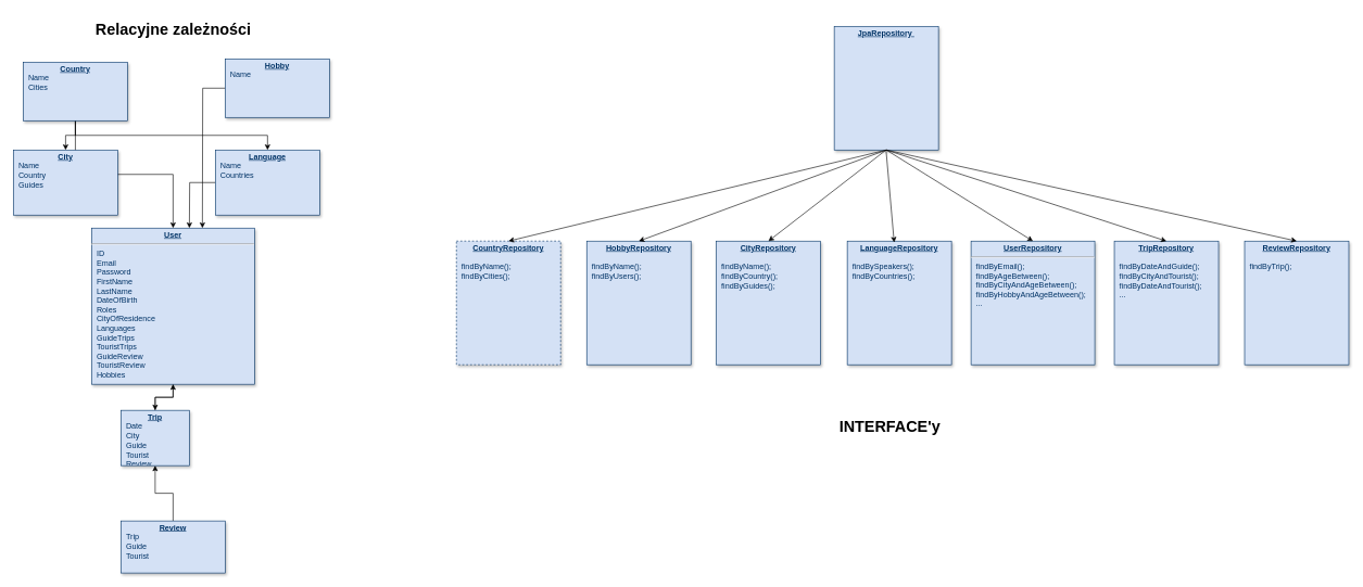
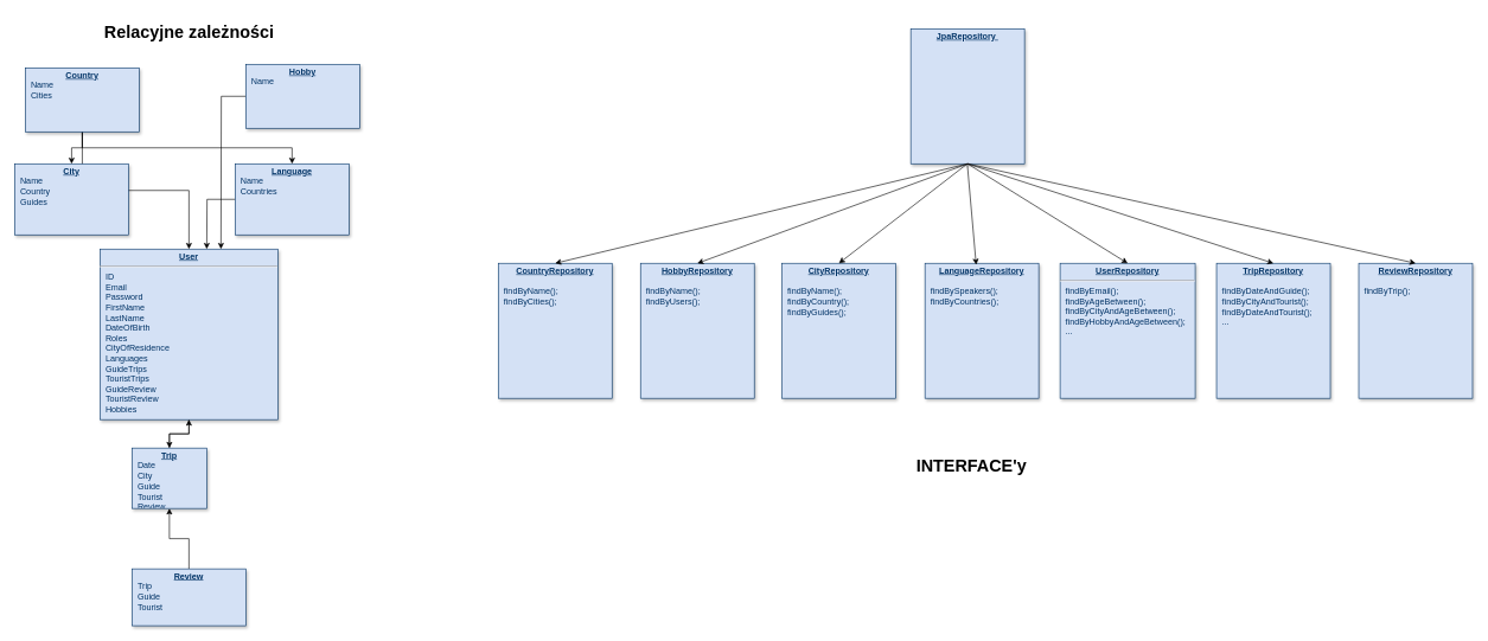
  <mxCell id="0" />
  <mxCell id="1" parent="0" />
  <mxCell id="2" value="" style="edgeStyle=orthogonalEdgeStyle;rounded=0;orthogonalLoop=1;jettySize=auto;html=1;" parent="1" source="3" target="12" edge="1"><mxGeometry relative="1" as="geometry" /></mxCell>
  <mxCell id="3" value="&lt;p style=&quot;margin: 0px ; margin-top: 4px ; text-align: center ; text-decoration: underline&quot;&gt;&lt;strong&gt;User&lt;/strong&gt;&lt;/p&gt;&lt;hr&gt;&lt;p style=&quot;margin: 0px ; margin-left: 8px&quot;&gt;ID&lt;/p&gt;&lt;p style=&quot;margin: 0px ; margin-left: 8px&quot;&gt;Email&lt;/p&gt;&lt;p style=&quot;margin: 0px ; margin-left: 8px&quot;&gt;Password&lt;/p&gt;&lt;p style=&quot;margin: 0px ; margin-left: 8px&quot;&gt;FirstName&lt;/p&gt;&lt;p style=&quot;margin: 0px ; margin-left: 8px&quot;&gt;LastName&lt;/p&gt;&lt;p style=&quot;margin: 0px ; margin-left: 8px&quot;&gt;DateOfBirth&lt;/p&gt;&lt;p style=&quot;margin: 0px ; margin-left: 8px&quot;&gt;Roles&lt;/p&gt;&lt;p style=&quot;margin: 0px ; margin-left: 8px&quot;&gt;CityOfResidence&lt;br&gt;&lt;/p&gt;&lt;p style=&quot;margin: 0px ; margin-left: 8px&quot;&gt;Languages&lt;/p&gt;&lt;p style=&quot;margin: 0px ; margin-left: 8px&quot;&gt;GuideTrips&lt;/p&gt;&lt;p style=&quot;margin: 0px ; margin-left: 8px&quot;&gt;TouristTrips&lt;/p&gt;&lt;p style=&quot;margin: 0px ; margin-left: 8px&quot;&gt;GuideReview&lt;/p&gt;&lt;p style=&quot;margin: 0px ; margin-left: 8px&quot;&gt;TouristReview&lt;/p&gt;&lt;p style=&quot;margin: 0px ; margin-left: 8px&quot;&gt;Hobbies&lt;/p&gt;&lt;p style=&quot;margin: 0px ; margin-left: 8px&quot;&gt;&lt;br&gt;&lt;/p&gt;" style="verticalAlign=top;align=left;overflow=fill;fontSize=12;fontFamily=Helvetica;html=1;strokeColor=#003366;shadow=1;fillColor=#D4E1F5;fontColor=#003366" parent="1" vertex="1"><mxGeometry x="140" y="350" width="250" height="240" as="geometry" /></mxCell>
  <mxCell id="4" style="edgeStyle=orthogonalEdgeStyle;rounded=0;orthogonalLoop=1;jettySize=auto;html=1;exitX=0.5;exitY=1;exitDx=0;exitDy=0;entryX=0.5;entryY=0;entryDx=0;entryDy=0;" parent="1" source="7" target="8" edge="1"><mxGeometry relative="1" as="geometry" /></mxCell>
  <mxCell id="5" style="edgeStyle=orthogonalEdgeStyle;rounded=0;orthogonalLoop=1;jettySize=auto;html=1;entryX=0.5;entryY=0;entryDx=0;entryDy=0;" parent="1" source="7" target="3" edge="1"><mxGeometry relative="1" as="geometry" /></mxCell>
  <mxCell id="6" style="edgeStyle=orthogonalEdgeStyle;rounded=0;orthogonalLoop=1;jettySize=auto;html=1;exitX=0.5;exitY=1;exitDx=0;exitDy=0;entryX=0.5;entryY=0;entryDx=0;entryDy=0;" parent="1" source="7" target="14" edge="1"><mxGeometry relative="1" as="geometry" /></mxCell>
  <mxCell id="7" value="&lt;p style=&quot;margin: 0px ; margin-top: 4px ; text-align: center ; text-decoration: underline&quot;&gt;&lt;b&gt;Country&lt;/b&gt;&lt;/p&gt;&lt;p style=&quot;margin: 0px ; margin-left: 8px&quot;&gt;Name&amp;nbsp;&lt;/p&gt;&lt;p style=&quot;margin: 0px ; margin-left: 8px&quot;&gt;Cities&lt;/p&gt;" style="verticalAlign=top;align=left;overflow=fill;fontSize=12;fontFamily=Helvetica;html=1;strokeColor=#003366;shadow=1;fillColor=#D4E1F5;fontColor=#003366" parent="1" vertex="1"><mxGeometry x="35" y="95" width="160" height="90" as="geometry" /></mxCell>
  <mxCell id="8" value="&lt;p style=&quot;margin: 0px ; margin-top: 4px ; text-align: center ; text-decoration: underline&quot;&gt;&lt;b&gt;City&lt;/b&gt;&lt;/p&gt;&lt;p style=&quot;margin: 0px ; margin-left: 8px&quot;&gt;Name&amp;nbsp;&lt;/p&gt;&lt;p style=&quot;margin: 0px ; margin-left: 8px&quot;&gt;Country&lt;/p&gt;&lt;p style=&quot;margin: 0px ; margin-left: 8px&quot;&gt;Guides&lt;/p&gt;" style="verticalAlign=top;align=left;overflow=fill;fontSize=12;fontFamily=Helvetica;html=1;strokeColor=#003366;shadow=1;fillColor=#D4E1F5;fontColor=#003366" parent="1" vertex="1"><mxGeometry x="20" y="230" width="160" height="100" as="geometry" /></mxCell>
  <mxCell id="9" value="" style="edgeStyle=orthogonalEdgeStyle;rounded=0;orthogonalLoop=1;jettySize=auto;html=1;" parent="1" source="10" target="12" edge="1"><mxGeometry relative="1" as="geometry" /></mxCell>
  <mxCell id="10" value="&lt;p style=&quot;margin: 0px ; margin-top: 4px ; text-align: center ; text-decoration: underline&quot;&gt;&lt;b&gt;Review&lt;/b&gt;&lt;/p&gt;&lt;p style=&quot;margin: 0px ; margin-left: 8px&quot;&gt;Trip&amp;nbsp;&lt;/p&gt;&lt;p style=&quot;margin: 0px ; margin-left: 8px&quot;&gt;Guide&lt;/p&gt;&lt;p style=&quot;margin: 0px ; margin-left: 8px&quot;&gt;Tourist&lt;/p&gt;" style="verticalAlign=top;align=left;overflow=fill;fontSize=12;fontFamily=Helvetica;html=1;strokeColor=#003366;shadow=1;fillColor=#D4E1F5;fontColor=#003366" parent="1" vertex="1"><mxGeometry x="185" y="800" width="160" height="80" as="geometry" /></mxCell>
  <mxCell id="11" value="" style="edgeStyle=orthogonalEdgeStyle;rounded=0;orthogonalLoop=1;jettySize=auto;html=1;" parent="1" source="12" target="3" edge="1"><mxGeometry relative="1" as="geometry" /></mxCell>
  <mxCell id="12" value="&lt;p style=&quot;margin: 0px ; margin-top: 4px ; text-align: center ; text-decoration: underline&quot;&gt;&lt;b&gt;Trip&lt;/b&gt;&lt;/p&gt;&lt;p style=&quot;margin: 0px ; margin-left: 8px&quot;&gt;Date&amp;nbsp;&lt;/p&gt;&lt;p style=&quot;margin: 0px ; margin-left: 8px&quot;&gt;City&lt;/p&gt;&lt;p style=&quot;margin: 0px ; margin-left: 8px&quot;&gt;Guide&lt;/p&gt;&lt;p style=&quot;margin: 0px ; margin-left: 8px&quot;&gt;Tourist&lt;/p&gt;&lt;p style=&quot;margin: 0px ; margin-left: 8px&quot;&gt;Review&lt;/p&gt;" style="verticalAlign=top;align=left;overflow=fill;fontSize=12;fontFamily=Helvetica;html=1;strokeColor=#003366;shadow=1;fillColor=#D4E1F5;fontColor=#003366" parent="1" vertex="1"><mxGeometry x="185" y="630" width="105" height="85" as="geometry" /></mxCell>
  <mxCell id="13" value="" style="edgeStyle=orthogonalEdgeStyle;rounded=0;orthogonalLoop=1;jettySize=auto;html=1;" parent="1" source="14" edge="1"><mxGeometry relative="1" as="geometry"><mxPoint x="290" y="350" as="targetPoint" /></mxGeometry></mxCell>
  <mxCell id="14" value="&lt;p style=&quot;margin: 0px ; margin-top: 4px ; text-align: center ; text-decoration: underline&quot;&gt;&lt;b&gt;Language&lt;/b&gt;&lt;/p&gt;&lt;p style=&quot;margin: 0px ; margin-left: 8px&quot;&gt;Name&lt;/p&gt;&lt;p style=&quot;margin: 0px ; margin-left: 8px&quot;&gt;Countries&lt;/p&gt;" style="verticalAlign=top;align=left;overflow=fill;fontSize=12;fontFamily=Helvetica;html=1;strokeColor=#003366;shadow=1;fillColor=#D4E1F5;fontColor=#003366" parent="1" vertex="1"><mxGeometry x="330" y="230" width="160" height="100" as="geometry" /></mxCell>
  <mxCell id="15" style="edgeStyle=orthogonalEdgeStyle;rounded=0;orthogonalLoop=1;jettySize=auto;html=1;exitX=0.5;exitY=1;exitDx=0;exitDy=0;" parent="1" source="14" target="14" edge="1"><mxGeometry relative="1" as="geometry" /></mxCell>
  <mxCell id="16" style="edgeStyle=orthogonalEdgeStyle;rounded=0;orthogonalLoop=1;jettySize=auto;html=1;" parent="1" source="17" edge="1"><mxGeometry relative="1" as="geometry"><mxPoint x="310" y="350" as="targetPoint" /></mxGeometry></mxCell>
  <mxCell id="17" value="&lt;p style=&quot;margin: 0px ; margin-top: 4px ; text-align: center ; text-decoration: underline&quot;&gt;&lt;b&gt;Hobby&lt;/b&gt;&lt;/p&gt;&lt;p style=&quot;margin: 0px ; margin-left: 8px&quot;&gt;Name&amp;nbsp;&lt;/p&gt;&lt;p style=&quot;margin: 0px ; margin-left: 8px&quot;&gt;&lt;br&gt;&lt;/p&gt;" style="verticalAlign=top;align=left;overflow=fill;fontSize=12;fontFamily=Helvetica;html=1;strokeColor=#003366;shadow=1;fillColor=#D4E1F5;fontColor=#003366" parent="1" vertex="1"><mxGeometry x="345" y="90" width="160" height="90" as="geometry" /></mxCell>
- <mxCell id="18" value="&lt;p style=&quot;margin: 0px ; margin-top: 4px ; text-align: center ; text-decoration: underline&quot;&gt;&lt;b&gt;CountryRepository&lt;/b&gt;&lt;/p&gt;&lt;p style=&quot;margin: 0px ; margin-left: 8px&quot;&gt;&lt;br&gt;&lt;/p&gt;&lt;p style=&quot;margin: 0px ; margin-left: 8px&quot;&gt;findByName();&amp;nbsp;&lt;/p&gt;&lt;p style=&quot;margin: 0px ; margin-left: 8px&quot;&gt;findByCities();&lt;/p&gt;" style="verticalAlign=top;align=left;overflow=fill;fontSize=12;fontFamily=Helvetica;html=1;strokeColor=#003366;shadow=1;fillColor=#D4E1F5;fontColor=#003366;dashed=1;" vertex="1" parent="1"><mxGeometry x="700" y="370" width="160" height="190" as="geometry" /></mxCell>
+ <mxCell id="18" value="&lt;p style=&quot;margin: 0px ; margin-top: 4px ; text-align: center ; text-decoration: underline&quot;&gt;&lt;b&gt;CountryRepository&lt;/b&gt;&lt;/p&gt;&lt;p style=&quot;margin: 0px ; margin-left: 8px&quot;&gt;&lt;br&gt;&lt;/p&gt;&lt;p style=&quot;margin: 0px ; margin-left: 8px&quot;&gt;findByName();&amp;nbsp;&lt;/p&gt;&lt;p style=&quot;margin: 0px ; margin-left: 8px&quot;&gt;findByCities();&lt;/p&gt;" style="verticalAlign=top;align=left;overflow=fill;fontSize=12;fontFamily=Helvetica;html=1;strokeColor=#003366;shadow=1;fillColor=#D4E1F5;fontColor=#003366" vertex="1" parent="1"><mxGeometry x="700" y="370" width="160" height="190" as="geometry" /></mxCell>
  <mxCell id="19" value="&lt;p style=&quot;margin: 0px ; margin-top: 4px ; text-align: center ; text-decoration: underline&quot;&gt;&lt;b&gt;HobbyRepository&lt;/b&gt;&lt;/p&gt;&lt;p style=&quot;margin: 0px ; margin-left: 8px&quot;&gt;&lt;br&gt;&lt;/p&gt;&lt;p style=&quot;margin: 0px ; margin-left: 8px&quot;&gt;findByName();&lt;/p&gt;&lt;p style=&quot;margin: 0px ; margin-left: 8px&quot;&gt;findByUsers();&lt;/p&gt;&lt;p style=&quot;margin: 0px ; margin-left: 8px&quot;&gt;&lt;br&gt;&lt;/p&gt;" style="verticalAlign=top;align=left;overflow=fill;fontSize=12;fontFamily=Helvetica;html=1;strokeColor=#003366;shadow=1;fillColor=#D4E1F5;fontColor=#003366" vertex="1" parent="1"><mxGeometry x="900" y="370" width="160" height="190" as="geometry" /></mxCell>
  <mxCell id="20" value="&lt;p style=&quot;margin: 0px ; margin-top: 4px ; text-align: center ; text-decoration: underline&quot;&gt;&lt;b&gt;CityRepository&lt;/b&gt;&lt;/p&gt;&lt;br&gt;&lt;p style=&quot;margin: 0px ; margin-left: 8px&quot;&gt;findByName();&amp;nbsp;&lt;/p&gt;&lt;p style=&quot;margin: 0px ; margin-left: 8px&quot;&gt;findByCountry();&lt;/p&gt;&lt;p style=&quot;margin: 0px ; margin-left: 8px&quot;&gt;findByGuides();&lt;/p&gt;" style="verticalAlign=top;align=left;overflow=fill;fontSize=12;fontFamily=Helvetica;html=1;strokeColor=#003366;shadow=1;fillColor=#D4E1F5;fontColor=#003366" vertex="1" parent="1"><mxGeometry x="1099" y="370" width="160" height="190" as="geometry" /></mxCell>
  <mxCell id="21" value="&lt;p style=&quot;margin: 0px ; margin-top: 4px ; text-align: center ; text-decoration: underline&quot;&gt;&lt;b&gt;LanguageRepository&lt;/b&gt;&lt;/p&gt;&lt;p style=&quot;margin: 0px ; margin-left: 8px&quot;&gt;&lt;br&gt;&lt;/p&gt;&lt;p style=&quot;margin: 0px ; margin-left: 8px&quot;&gt;findBySpeakers();&lt;/p&gt;&lt;p style=&quot;margin: 0px ; margin-left: 8px&quot;&gt;findByCountries();&lt;/p&gt;" style="verticalAlign=top;align=left;overflow=fill;fontSize=12;fontFamily=Helvetica;html=1;strokeColor=#003366;shadow=1;fillColor=#D4E1F5;fontColor=#003366" vertex="1" parent="1"><mxGeometry x="1300" y="370" width="160" height="190" as="geometry" /></mxCell>
  <mxCell id="22" value="&lt;p style=&quot;margin: 0px ; margin-top: 4px ; text-align: center ; text-decoration: underline&quot;&gt;&lt;strong&gt;UserRepository&lt;/strong&gt;&lt;/p&gt;&lt;hr&gt;&lt;p style=&quot;margin: 0px ; margin-left: 8px&quot;&gt;findByEmail();&lt;/p&gt;&lt;p style=&quot;margin: 0px ; margin-left: 8px&quot;&gt;findByAgeBetween();&lt;/p&gt;&lt;p style=&quot;margin: 0px ; margin-left: 8px&quot;&gt;findByCityAndAgeBetween();&lt;/p&gt;&lt;p style=&quot;margin: 0px ; margin-left: 8px&quot;&gt;findByHobbyAndAgeBetween();&lt;/p&gt;&lt;p style=&quot;margin: 0px ; margin-left: 8px&quot;&gt;...&lt;/p&gt;" style="verticalAlign=top;align=left;overflow=fill;fontSize=12;fontFamily=Helvetica;html=1;strokeColor=#003366;shadow=1;fillColor=#D4E1F5;fontColor=#003366" vertex="1" parent="1"><mxGeometry x="1490" y="370" width="190" height="190" as="geometry" /></mxCell>
  <mxCell id="23" value="&lt;p style=&quot;margin: 0px ; margin-top: 4px ; text-align: center ; text-decoration: underline&quot;&gt;&lt;b&gt;TripRepository&lt;/b&gt;&lt;/p&gt;&lt;p style=&quot;margin: 0px ; margin-left: 8px&quot;&gt;&lt;br&gt;&lt;/p&gt;&lt;p style=&quot;margin: 0px ; margin-left: 8px&quot;&gt;findByDateAndGuide();&amp;nbsp;&lt;/p&gt;&lt;p style=&quot;margin: 0px ; margin-left: 8px&quot;&gt;findByCityAndTourist();&lt;/p&gt;&lt;p style=&quot;margin: 0px ; margin-left: 8px&quot;&gt;findByDateAndTourist();&lt;/p&gt;&lt;p style=&quot;margin: 0px ; margin-left: 8px&quot;&gt;...&lt;/p&gt;&lt;p style=&quot;margin: 0px ; margin-left: 8px&quot;&gt;&lt;br&gt;&lt;/p&gt;" style="verticalAlign=top;align=left;overflow=fill;fontSize=12;fontFamily=Helvetica;html=1;strokeColor=#003366;shadow=1;fillColor=#D4E1F5;fontColor=#003366" vertex="1" parent="1"><mxGeometry x="1710" y="370" width="160" height="190" as="geometry" /></mxCell>
  <mxCell id="24" value="&lt;p style=&quot;margin: 0px ; margin-top: 4px ; text-align: center ; text-decoration: underline&quot;&gt;&lt;b&gt;ReviewRepository&lt;/b&gt;&lt;/p&gt;&lt;p style=&quot;margin: 0px ; margin-left: 8px&quot;&gt;&lt;span&gt;&lt;br&gt;&lt;/span&gt;&lt;/p&gt;&lt;p style=&quot;margin: 0px ; margin-left: 8px&quot;&gt;&lt;span&gt;findByTrip();&lt;/span&gt;&lt;br&gt;&lt;/p&gt;&lt;p style=&quot;margin: 0px ; margin-left: 8px&quot;&gt;&lt;br&gt;&lt;/p&gt;" style="verticalAlign=top;align=left;overflow=fill;fontSize=12;fontFamily=Helvetica;html=1;strokeColor=#003366;shadow=1;fillColor=#D4E1F5;fontColor=#003366" vertex="1" parent="1"><mxGeometry x="1910" y="370" width="160" height="190" as="geometry" /></mxCell>
  <mxCell id="25" value="&lt;p style=&quot;margin: 0px ; margin-top: 4px ; text-align: center ; text-decoration: underline&quot;&gt;&lt;span style=&quot;text-align: left&quot;&gt;&lt;b&gt;JpaRepository&lt;/b&gt;&amp;nbsp;&lt;/span&gt;&lt;br&gt;&lt;/p&gt;&lt;p style=&quot;margin: 0px ; margin-left: 8px&quot;&gt;&lt;br&gt;&lt;/p&gt;&lt;p style=&quot;margin: 0px ; margin-left: 8px&quot;&gt;&lt;br&gt;&lt;/p&gt;" style="verticalAlign=top;align=left;overflow=fill;fontSize=12;fontFamily=Helvetica;html=1;strokeColor=#003366;shadow=1;fillColor=#D4E1F5;fontColor=#003366" vertex="1" parent="1"><mxGeometry x="1280" y="40" width="160" height="190" as="geometry" /></mxCell>
  <mxCell id="26" value="&lt;h1&gt;INTERFACE'y&lt;/h1&gt;" style="text;html=1;align=center;verticalAlign=middle;resizable=0;points=[];autosize=1;" vertex="1" parent="1"><mxGeometry x="1280" y="630" width="170" height="50" as="geometry" /></mxCell>
  <mxCell id="27" value="" style="endArrow=classic;html=1;entryX=0.5;entryY=0;entryDx=0;entryDy=0;exitX=0.5;exitY=1;exitDx=0;exitDy=0;" edge="1" parent="1" source="25" target="18"><mxGeometry width="50" height="50" relative="1" as="geometry"><mxPoint x="1290" y="310" as="sourcePoint" /><mxPoint x="1340" y="260" as="targetPoint" /></mxGeometry></mxCell>
  <mxCell id="28" value="" style="endArrow=classic;html=1;entryX=0.5;entryY=0;entryDx=0;entryDy=0;exitX=0.5;exitY=1;exitDx=0;exitDy=0;" edge="1" parent="1" source="25" target="19"><mxGeometry width="50" height="50" relative="1" as="geometry"><mxPoint x="1370" y="240" as="sourcePoint" /><mxPoint x="790" y="380" as="targetPoint" /></mxGeometry></mxCell>
  <mxCell id="29" value="" style="endArrow=classic;html=1;entryX=0.5;entryY=0;entryDx=0;entryDy=0;" edge="1" parent="1" target="20"><mxGeometry width="50" height="50" relative="1" as="geometry"><mxPoint x="1359.5" y="230" as="sourcePoint" /><mxPoint x="1359.5" y="320" as="targetPoint" /></mxGeometry></mxCell>
  <mxCell id="30" value="" style="endArrow=classic;html=1;entryX=0.45;entryY=0.011;entryDx=0;entryDy=0;entryPerimeter=0;" edge="1" parent="1" target="21"><mxGeometry width="50" height="50" relative="1" as="geometry"><mxPoint x="1359.5" y="230" as="sourcePoint" /><mxPoint x="1359.5" y="320" as="targetPoint" /></mxGeometry></mxCell>
  <mxCell id="31" value="" style="endArrow=classic;html=1;exitX=0.5;exitY=1;exitDx=0;exitDy=0;entryX=0.5;entryY=0;entryDx=0;entryDy=0;" edge="1" parent="1" source="25" target="22"><mxGeometry width="50" height="50" relative="1" as="geometry"><mxPoint x="1380" y="250" as="sourcePoint" /><mxPoint x="1380" y="340" as="targetPoint" /></mxGeometry></mxCell>
  <mxCell id="32" value="" style="endArrow=classic;html=1;exitX=0.5;exitY=1;exitDx=0;exitDy=0;entryX=0.5;entryY=0;entryDx=0;entryDy=0;" edge="1" parent="1" source="25" target="23"><mxGeometry width="50" height="50" relative="1" as="geometry"><mxPoint x="1390" y="260" as="sourcePoint" /><mxPoint x="1390" y="350" as="targetPoint" /></mxGeometry></mxCell>
  <mxCell id="33" value="" style="endArrow=classic;html=1;entryX=0.5;entryY=0;entryDx=0;entryDy=0;" edge="1" parent="1" target="24"><mxGeometry width="50" height="50" relative="1" as="geometry"><mxPoint x="1360" y="230" as="sourcePoint" /><mxPoint x="1400" y="360" as="targetPoint" /></mxGeometry></mxCell>
  <mxCell id="34" style="edgeStyle=orthogonalEdgeStyle;rounded=0;orthogonalLoop=1;jettySize=auto;html=1;exitX=0.5;exitY=1;exitDx=0;exitDy=0;" edge="1" parent="1" source="3" target="3"><mxGeometry relative="1" as="geometry" /></mxCell>
  <mxCell id="35" style="edgeStyle=orthogonalEdgeStyle;rounded=0;orthogonalLoop=1;jettySize=auto;html=1;exitX=0.5;exitY=1;exitDx=0;exitDy=0;" edge="1" parent="1" source="14" target="14"><mxGeometry relative="1" as="geometry" /></mxCell>
  <mxCell id="36" style="edgeStyle=orthogonalEdgeStyle;rounded=0;orthogonalLoop=1;jettySize=auto;html=1;exitX=0.5;exitY=1;exitDx=0;exitDy=0;" edge="1" parent="1" source="10" target="10"><mxGeometry relative="1" as="geometry" /></mxCell>
  <mxCell id="37" value="&lt;h1&gt;Relacyjne zależności&lt;/h1&gt;" style="text;html=1;align=center;verticalAlign=middle;resizable=0;points=[];autosize=1;" vertex="1" parent="1"><mxGeometry x="140" y="20" width="250" height="50" as="geometry" /></mxCell>
